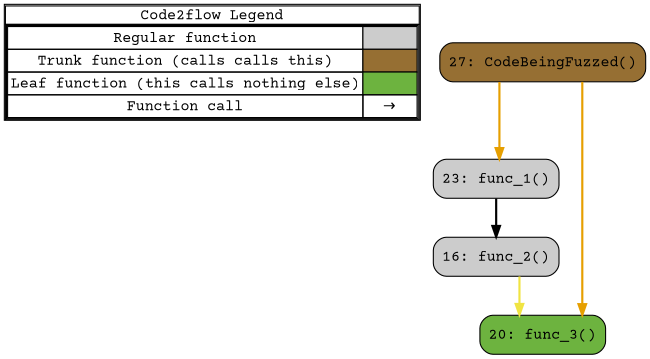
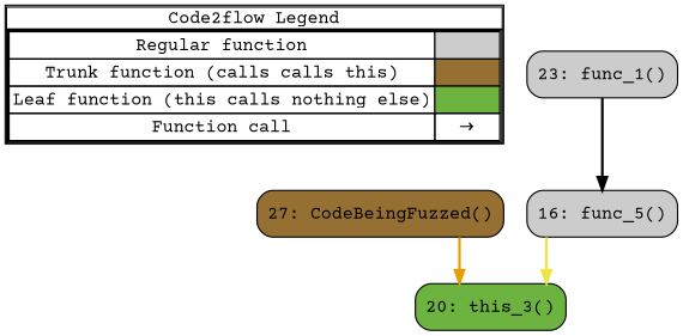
  digraph {
    concentrate=true
    fontname="Courier Prime"
    rankdir=TB
    splines=ortho
    node [fontname="Courier Prime" shape=rect fillcolor="#cccccc" style="rounded,filled"]
    edge [color="#E69F00" fontname="Courier Prime" penwidth=2]
    n1 [label=<         <table cellspacing="0" cellpadding="0" border="1"><tr><td>Code2flow Legend</td></tr><tr><td>         <table cellspacing="0">         <tr><td>Regular function</td><td width="50px" bgcolor='#cccccc'></td></tr>         <tr><td>Trunk function (calls calls this)</td><td bgcolor='#966F33'></td></tr>         <tr><td>Leaf function (this calls nothing else)</td><td bgcolor='#6db33f'></td></tr>         <tr><td>Function call</td><td><font color='black'>&#8594;</font></td></tr>         </table></td></tr></table>         > margin=0 shape=none fillcolor="" style=""]
    n2 [fillcolor="#966F33" label="27: CodeBeingFuzzed()"]
    n3 [label="23: func_1()"]
-   n4 [label="16: func_2()"]
-   n5 [fillcolor="#6db33f" label="20: func_3()"]
+   n4 [label="16: func_5()"]
+   n5 [fillcolor="#6db33f" label="20: this_3()"]
    subgraph sub_1 {
      label=legend
      rank=min
      n1
    }
    subgraph sub_2 {
      label="File: example_library"
      style=dotted
      n2
      n3
      n4
      n5
    }
-   n2 -> n3
    n2 -> n5
    n3 -> n4 [color="#000000"]
    n4 -> n5 [color="#F0E442"]
  }
